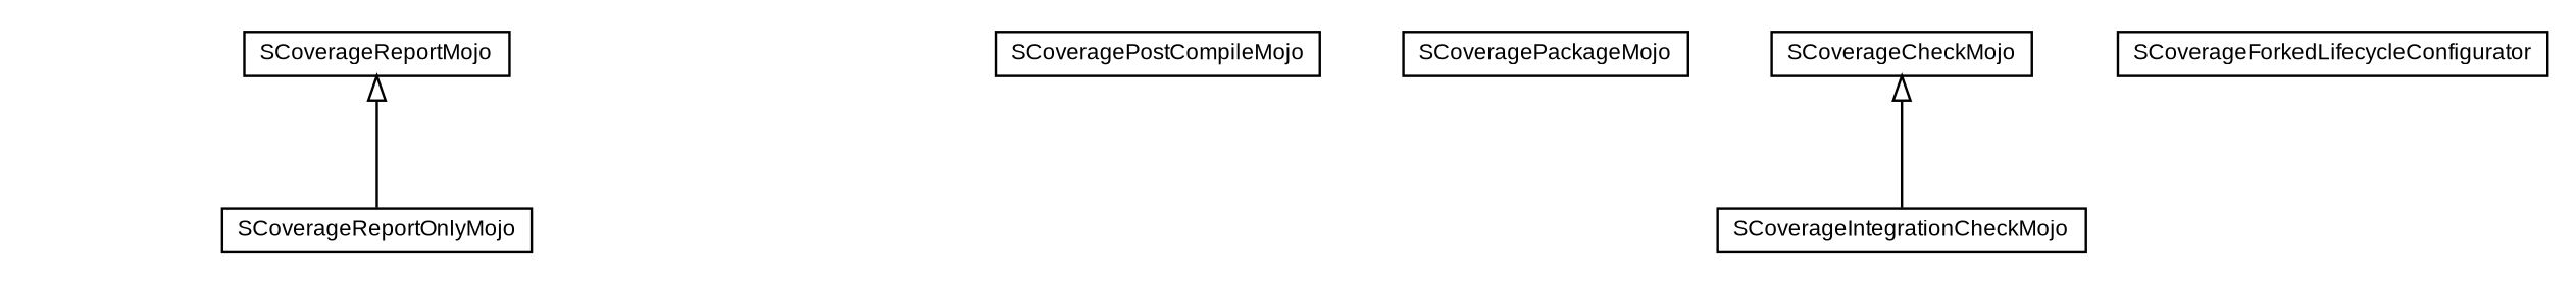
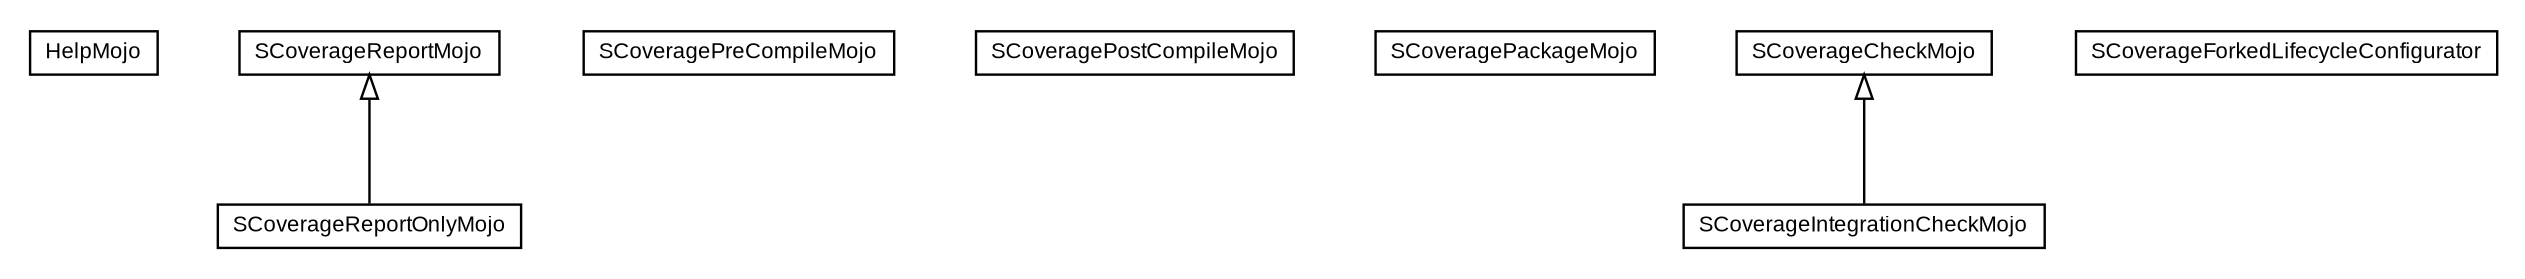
  digraph {
    nodesep=0.25
    ranksep=0.5
    node [fontcolor=black fontname=arial fontsize=9.0 shape=plaintext]
    edge [arrowtail=empty dir=back fontname=arial fontsize=10 headport=p labelfontname=arial labelfontsize=10 tailport=p]
+   n1 [label=<<table title="org.scoverage.plugin.HelpMojo" border="0" cellborder="1" cellspacing="0" cellpadding="2" port="p" href="./HelpMojo.html"> 		<tr><td><table border="0" cellspacing="0" cellpadding="1"> <tr><td align="center" balign="center"> HelpMojo </td></tr> 		</table></td></tr> 		</table>>]
    n2 [label=<<table title="org.scoverage.plugin.SCoverageReportOnlyMojo" border="0" cellborder="1" cellspacing="0" cellpadding="2" port="p" href="./SCoverageReportOnlyMojo.html"> 		<tr><td><table border="0" cellspacing="0" cellpadding="1"> <tr><td align="center" balign="center"> SCoverageReportOnlyMojo </td></tr> 		</table></td></tr> 		</table>>]
    n3 [label=<<table title="org.scoverage.plugin.SCoverageReportMojo" border="0" cellborder="1" cellspacing="0" cellpadding="2" port="p" href="./SCoverageReportMojo.html"> 		<tr><td><table border="0" cellspacing="0" cellpadding="1"> <tr><td align="center" balign="center"> SCoverageReportMojo </td></tr> 		</table></td></tr> 		</table>>]
+   n4 [label=<<table title="org.scoverage.plugin.SCoveragePreCompileMojo" border="0" cellborder="1" cellspacing="0" cellpadding="2" port="p" href="./SCoveragePreCompileMojo.html"> 		<tr><td><table border="0" cellspacing="0" cellpadding="1"> <tr><td align="center" balign="center"> SCoveragePreCompileMojo </td></tr> 		</table></td></tr> 		</table>>]
    n5 [label=<<table title="org.scoverage.plugin.SCoveragePostCompileMojo" border="0" cellborder="1" cellspacing="0" cellpadding="2" port="p" href="./SCoveragePostCompileMojo.html"> 		<tr><td><table border="0" cellspacing="0" cellpadding="1"> <tr><td align="center" balign="center"> SCoveragePostCompileMojo </td></tr> 		</table></td></tr> 		</table>>]
    n6 [label=<<table title="org.scoverage.plugin.SCoveragePackageMojo" border="0" cellborder="1" cellspacing="0" cellpadding="2" port="p" href="./SCoveragePackageMojo.html"> 		<tr><td><table border="0" cellspacing="0" cellpadding="1"> <tr><td align="center" balign="center"> SCoveragePackageMojo </td></tr> 		</table></td></tr> 		</table>>]
    n7 [label=<<table title="org.scoverage.plugin.SCoverageIntegrationCheckMojo" border="0" cellborder="1" cellspacing="0" cellpadding="2" port="p" href="./SCoverageIntegrationCheckMojo.html"> 		<tr><td><table border="0" cellspacing="0" cellpadding="1"> <tr><td align="center" balign="center"> SCoverageIntegrationCheckMojo </td></tr> 		</table></td></tr> 		</table>>]
    n8 [label=<<table title="org.scoverage.plugin.SCoverageForkedLifecycleConfigurator" border="0" cellborder="1" cellspacing="0" cellpadding="2" port="p" href="./SCoverageForkedLifecycleConfigurator.html"> 		<tr><td><table border="0" cellspacing="0" cellpadding="1"> <tr><td align="center" balign="center"> SCoverageForkedLifecycleConfigurator </td></tr> 		</table></td></tr> 		</table>>]
    n9 [label=<<table title="org.scoverage.plugin.SCoverageCheckMojo" border="0" cellborder="1" cellspacing="0" cellpadding="2" port="p" href="./SCoverageCheckMojo.html"> 		<tr><td><table border="0" cellspacing="0" cellpadding="1"> <tr><td align="center" balign="center"> SCoverageCheckMojo </td></tr> 		</table></td></tr> 		</table>>]
    n3 -> n2
    n9 -> n7
  }
